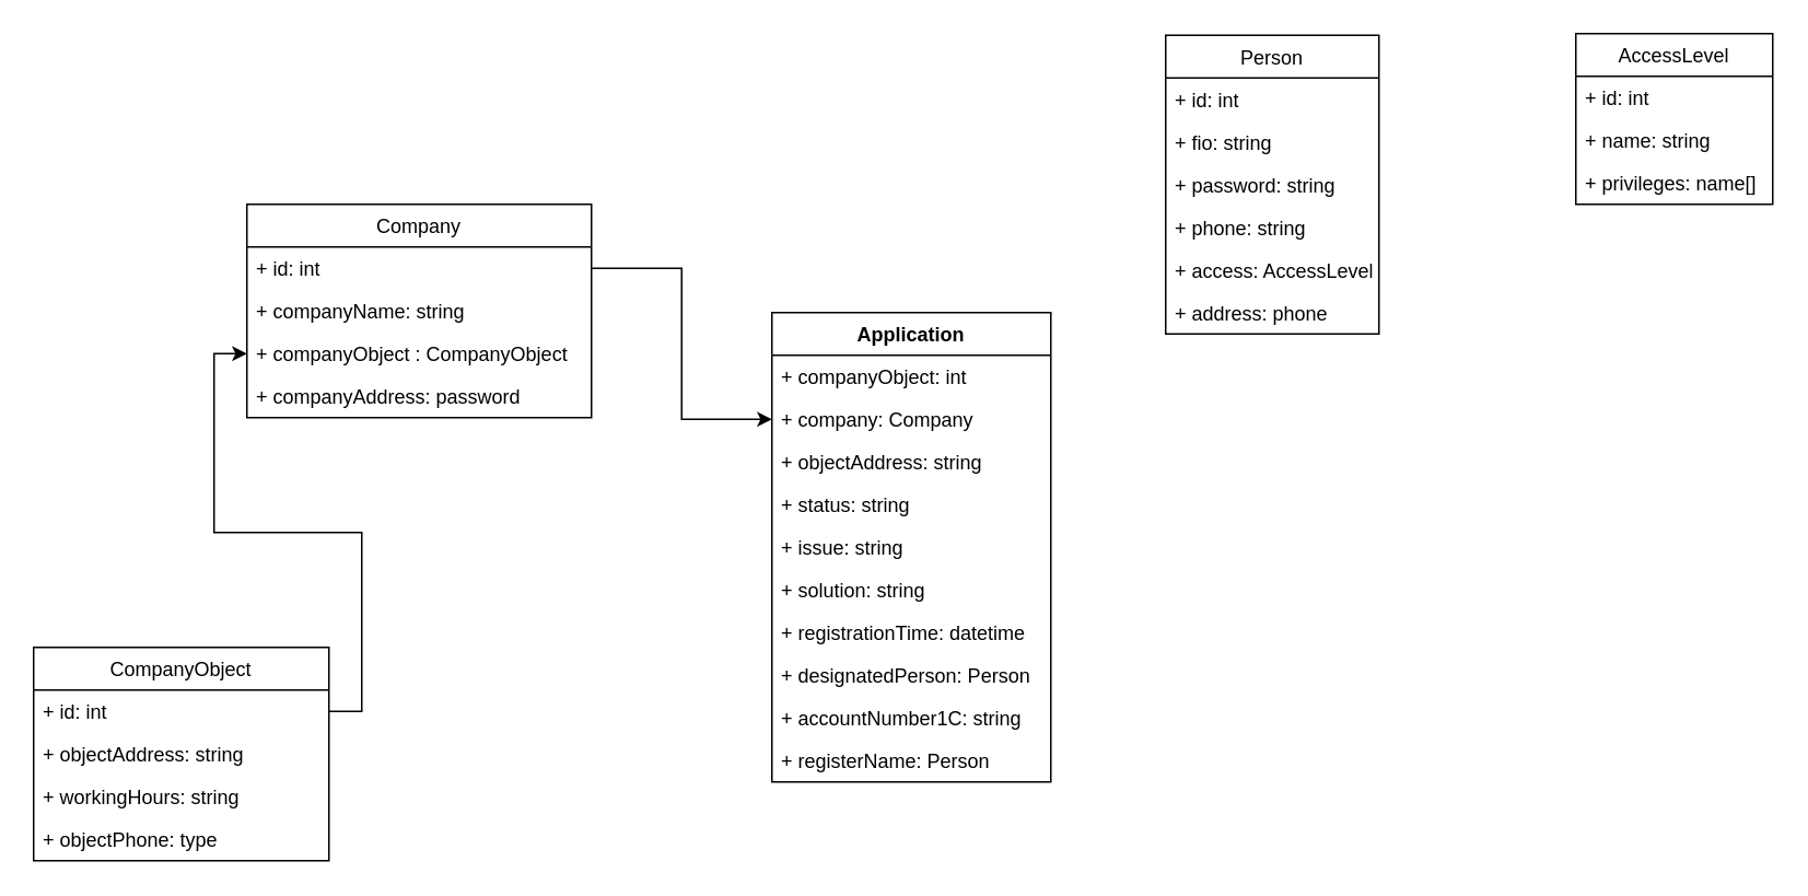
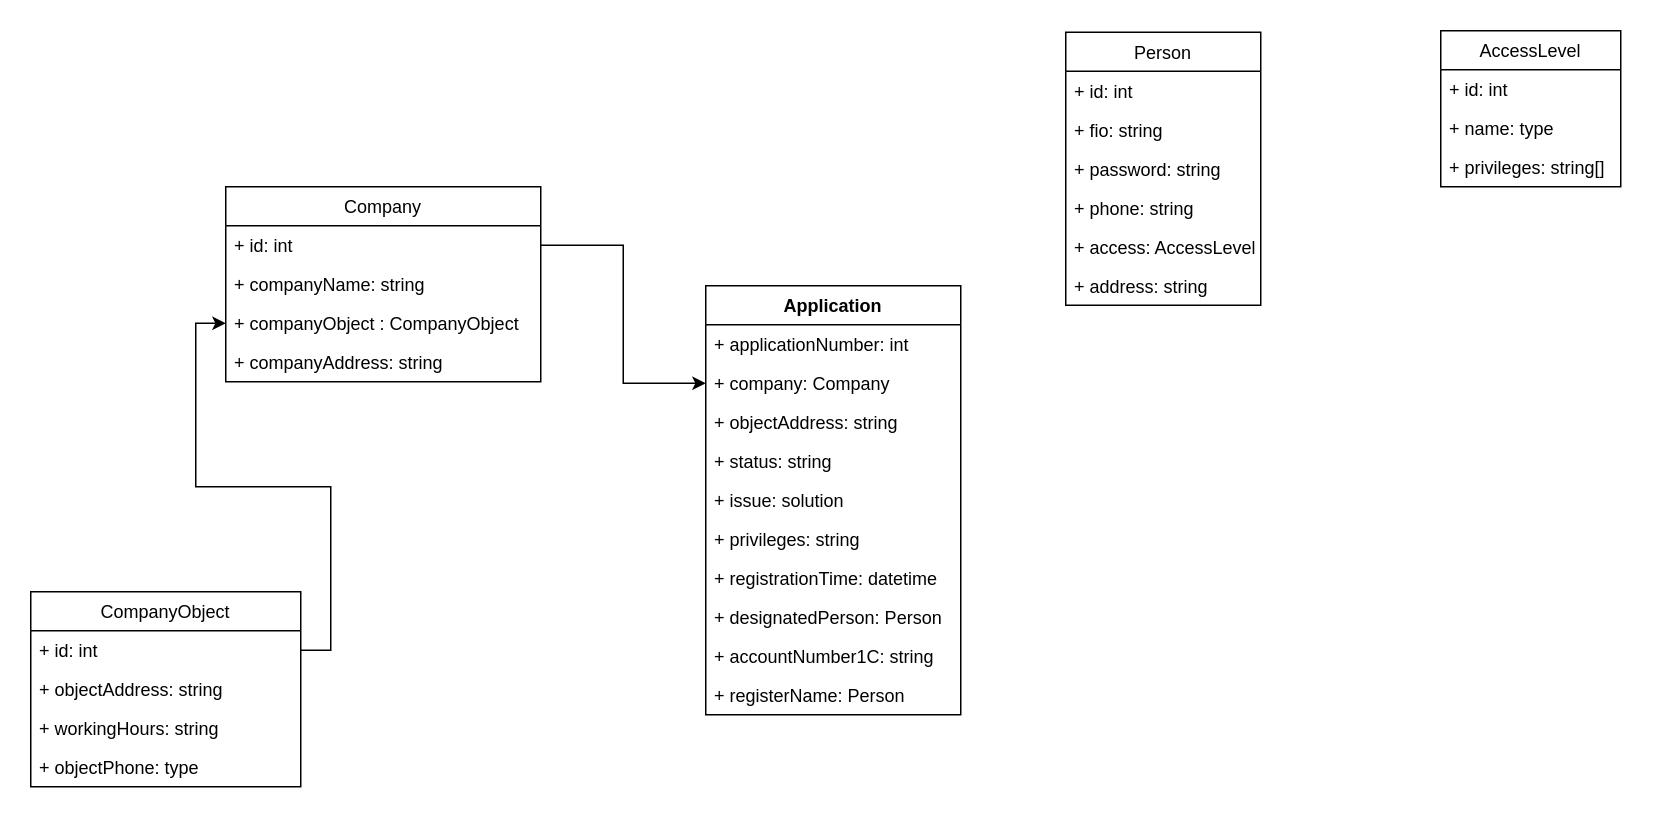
  <mxCell id="0" />
  <mxCell id="1" parent="0" />
  <mxCell id="2" value="Person" style="swimlane;fontStyle=0;childLayout=stackLayout;horizontal=1;startSize=26;fillColor=none;horizontalStack=0;resizeParent=1;resizeParentMax=0;resizeLast=0;collapsible=1;marginBottom=0;" vertex="1" parent="1"><mxGeometry x="710" y="21" width="130" height="182" as="geometry" /></mxCell>
  <mxCell id="3" value="+ id: int" style="text;strokeColor=none;fillColor=none;align=left;verticalAlign=top;spacingLeft=4;spacingRight=4;overflow=hidden;rotatable=0;points=[[0,0.5],[1,0.5]];portConstraint=eastwest;" vertex="1" parent="2"><mxGeometry y="26" width="130" height="26" as="geometry" /></mxCell>
  <mxCell id="4" value="+ fio: string" style="text;strokeColor=none;fillColor=none;align=left;verticalAlign=top;spacingLeft=4;spacingRight=4;overflow=hidden;rotatable=0;points=[[0,0.5],[1,0.5]];portConstraint=eastwest;" vertex="1" parent="2"><mxGeometry y="52" width="130" height="26" as="geometry" /></mxCell>
  <mxCell id="5" value="+ password: string" style="text;strokeColor=none;fillColor=none;align=left;verticalAlign=top;spacingLeft=4;spacingRight=4;overflow=hidden;rotatable=0;points=[[0,0.5],[1,0.5]];portConstraint=eastwest;" vertex="1" parent="2"><mxGeometry y="78" width="130" height="26" as="geometry" /></mxCell>
  <mxCell id="6" value="+ phone: string" style="text;strokeColor=none;fillColor=none;align=left;verticalAlign=top;spacingLeft=4;spacingRight=4;overflow=hidden;rotatable=0;points=[[0,0.5],[1,0.5]];portConstraint=eastwest;" vertex="1" parent="2"><mxGeometry y="104" width="130" height="26" as="geometry" /></mxCell>
  <mxCell id="7" value="+ access: AccessLevel" style="text;strokeColor=none;fillColor=none;align=left;verticalAlign=top;spacingLeft=4;spacingRight=4;overflow=hidden;rotatable=0;points=[[0,0.5],[1,0.5]];portConstraint=eastwest;" vertex="1" parent="2"><mxGeometry y="130" width="130" height="26" as="geometry" /></mxCell>
- <mxCell id="8" value="+ address: phone&#10;" style="text;strokeColor=none;fillColor=none;align=left;verticalAlign=top;spacingLeft=4;spacingRight=4;overflow=hidden;rotatable=0;points=[[0,0.5],[1,0.5]];portConstraint=eastwest;" vertex="1" parent="2"><mxGeometry y="156" width="130" height="26" as="geometry" /></mxCell>
+ <mxCell id="8" value="+ address: string&#10;" style="text;strokeColor=none;fillColor=none;align=left;verticalAlign=top;spacingLeft=4;spacingRight=4;overflow=hidden;rotatable=0;points=[[0,0.5],[1,0.5]];portConstraint=eastwest;" vertex="1" parent="2"><mxGeometry y="156" width="130" height="26" as="geometry" /></mxCell>
  <mxCell id="9" value="AccessLevel" style="swimlane;fontStyle=0;childLayout=stackLayout;horizontal=1;startSize=26;fillColor=none;horizontalStack=0;resizeParent=1;resizeParentMax=0;resizeLast=0;collapsible=1;marginBottom=0;" vertex="1" parent="1"><mxGeometry x="960" y="20" width="120" height="104" as="geometry" /></mxCell>
  <mxCell id="10" value="+ id: int" style="text;strokeColor=none;fillColor=none;align=left;verticalAlign=top;spacingLeft=4;spacingRight=4;overflow=hidden;rotatable=0;points=[[0,0.5],[1,0.5]];portConstraint=eastwest;" vertex="1" parent="9"><mxGeometry y="26" width="120" height="26" as="geometry" /></mxCell>
- <mxCell id="11" value="+ name: string" style="text;strokeColor=none;fillColor=none;align=left;verticalAlign=top;spacingLeft=4;spacingRight=4;overflow=hidden;rotatable=0;points=[[0,0.5],[1,0.5]];portConstraint=eastwest;" vertex="1" parent="9"><mxGeometry y="52" width="120" height="26" as="geometry" /></mxCell>
- <mxCell id="12" value="+ privileges: name[]" style="text;strokeColor=none;fillColor=none;align=left;verticalAlign=top;spacingLeft=4;spacingRight=4;overflow=hidden;rotatable=0;points=[[0,0.5],[1,0.5]];portConstraint=eastwest;" vertex="1" parent="9"><mxGeometry y="78" width="120" height="26" as="geometry" /></mxCell>
+ <mxCell id="11" value="+ name: type" style="text;strokeColor=none;fillColor=none;align=left;verticalAlign=top;spacingLeft=4;spacingRight=4;overflow=hidden;rotatable=0;points=[[0,0.5],[1,0.5]];portConstraint=eastwest;" vertex="1" parent="9"><mxGeometry y="52" width="120" height="26" as="geometry" /></mxCell>
+ <mxCell id="12" value="+ privileges: string[]" style="text;strokeColor=none;fillColor=none;align=left;verticalAlign=top;spacingLeft=4;spacingRight=4;overflow=hidden;rotatable=0;points=[[0,0.5],[1,0.5]];portConstraint=eastwest;" vertex="1" parent="9"><mxGeometry y="78" width="120" height="26" as="geometry" /></mxCell>
  <mxCell id="13" value="Application" style="swimlane;fontStyle=1;align=center;verticalAlign=top;childLayout=stackLayout;horizontal=1;startSize=26;horizontalStack=0;resizeParent=1;resizeParentMax=0;resizeLast=0;collapsible=1;marginBottom=0;" vertex="1" parent="1"><mxGeometry x="470" y="190" width="170" height="286" as="geometry" /></mxCell>
- <mxCell id="14" value="+ companyObject: int" style="text;strokeColor=none;fillColor=none;align=left;verticalAlign=top;spacingLeft=4;spacingRight=4;overflow=hidden;rotatable=0;points=[[0,0.5],[1,0.5]];portConstraint=eastwest;" vertex="1" parent="13"><mxGeometry y="26" width="170" height="26" as="geometry" /></mxCell>
+ <mxCell id="14" value="+ applicationNumber: int" style="text;strokeColor=none;fillColor=none;align=left;verticalAlign=top;spacingLeft=4;spacingRight=4;overflow=hidden;rotatable=0;points=[[0,0.5],[1,0.5]];portConstraint=eastwest;" vertex="1" parent="13"><mxGeometry y="26" width="170" height="26" as="geometry" /></mxCell>
  <mxCell id="15" value="+ company: Company" style="text;strokeColor=none;fillColor=none;align=left;verticalAlign=top;spacingLeft=4;spacingRight=4;overflow=hidden;rotatable=0;points=[[0,0.5],[1,0.5]];portConstraint=eastwest;" vertex="1" parent="13"><mxGeometry y="52" width="170" height="26" as="geometry" /></mxCell>
  <mxCell id="16" value="+ objectAddress: string" style="text;strokeColor=none;fillColor=none;align=left;verticalAlign=top;spacingLeft=4;spacingRight=4;overflow=hidden;rotatable=0;points=[[0,0.5],[1,0.5]];portConstraint=eastwest;" vertex="1" parent="13"><mxGeometry y="78" width="170" height="26" as="geometry" /></mxCell>
  <mxCell id="17" value="+ status: string" style="text;strokeColor=none;fillColor=none;align=left;verticalAlign=top;spacingLeft=4;spacingRight=4;overflow=hidden;rotatable=0;points=[[0,0.5],[1,0.5]];portConstraint=eastwest;" vertex="1" parent="13"><mxGeometry y="104" width="170" height="26" as="geometry" /></mxCell>
- <mxCell id="18" value="+ issue: string" style="text;strokeColor=none;fillColor=none;align=left;verticalAlign=top;spacingLeft=4;spacingRight=4;overflow=hidden;rotatable=0;points=[[0,0.5],[1,0.5]];portConstraint=eastwest;" vertex="1" parent="13"><mxGeometry y="130" width="170" height="26" as="geometry" /></mxCell>
- <mxCell id="19" value="+ solution: string" style="text;strokeColor=none;fillColor=none;align=left;verticalAlign=top;spacingLeft=4;spacingRight=4;overflow=hidden;rotatable=0;points=[[0,0.5],[1,0.5]];portConstraint=eastwest;" vertex="1" parent="13"><mxGeometry y="156" width="170" height="26" as="geometry" /></mxCell>
+ <mxCell id="18" value="+ issue: solution" style="text;strokeColor=none;fillColor=none;align=left;verticalAlign=top;spacingLeft=4;spacingRight=4;overflow=hidden;rotatable=0;points=[[0,0.5],[1,0.5]];portConstraint=eastwest;" vertex="1" parent="13"><mxGeometry y="130" width="170" height="26" as="geometry" /></mxCell>
+ <mxCell id="19" value="+ privileges: string" style="text;strokeColor=none;fillColor=none;align=left;verticalAlign=top;spacingLeft=4;spacingRight=4;overflow=hidden;rotatable=0;points=[[0,0.5],[1,0.5]];portConstraint=eastwest;" vertex="1" parent="13"><mxGeometry y="156" width="170" height="26" as="geometry" /></mxCell>
  <mxCell id="20" value="+ registrationTime: datetime" style="text;strokeColor=none;fillColor=none;align=left;verticalAlign=top;spacingLeft=4;spacingRight=4;overflow=hidden;rotatable=0;points=[[0,0.5],[1,0.5]];portConstraint=eastwest;" vertex="1" parent="13"><mxGeometry y="182" width="170" height="26" as="geometry" /></mxCell>
  <mxCell id="21" value="+ designatedPerson: Person" style="text;strokeColor=none;fillColor=none;align=left;verticalAlign=top;spacingLeft=4;spacingRight=4;overflow=hidden;rotatable=0;points=[[0,0.5],[1,0.5]];portConstraint=eastwest;" vertex="1" parent="13"><mxGeometry y="208" width="170" height="26" as="geometry" /></mxCell>
  <mxCell id="22" value="+ accountNumber1C: string" style="text;strokeColor=none;fillColor=none;align=left;verticalAlign=top;spacingLeft=4;spacingRight=4;overflow=hidden;rotatable=0;points=[[0,0.5],[1,0.5]];portConstraint=eastwest;" vertex="1" parent="13"><mxGeometry y="234" width="170" height="26" as="geometry" /></mxCell>
  <mxCell id="23" value="+ registerName: Person" style="text;strokeColor=none;fillColor=none;align=left;verticalAlign=top;spacingLeft=4;spacingRight=4;overflow=hidden;rotatable=0;points=[[0,0.5],[1,0.5]];portConstraint=eastwest;" vertex="1" parent="13"><mxGeometry y="260" width="170" height="26" as="geometry" /></mxCell>
  <mxCell id="24" value="Company" style="swimlane;fontStyle=0;childLayout=stackLayout;horizontal=1;startSize=26;fillColor=none;horizontalStack=0;resizeParent=1;resizeParentMax=0;resizeLast=0;collapsible=1;marginBottom=0;" vertex="1" parent="1"><mxGeometry x="150" y="124" width="210" height="130" as="geometry" /></mxCell>
  <mxCell id="25" value="+ id: int" style="text;strokeColor=none;fillColor=none;align=left;verticalAlign=top;spacingLeft=4;spacingRight=4;overflow=hidden;rotatable=0;points=[[0,0.5],[1,0.5]];portConstraint=eastwest;" vertex="1" parent="24"><mxGeometry y="26" width="210" height="26" as="geometry" /></mxCell>
  <mxCell id="26" value="+ companyName: string" style="text;strokeColor=none;fillColor=none;align=left;verticalAlign=top;spacingLeft=4;spacingRight=4;overflow=hidden;rotatable=0;points=[[0,0.5],[1,0.5]];portConstraint=eastwest;" vertex="1" parent="24"><mxGeometry y="52" width="210" height="26" as="geometry" /></mxCell>
  <mxCell id="27" value="+ companyObject : CompanyObject" style="text;strokeColor=none;fillColor=none;align=left;verticalAlign=top;spacingLeft=4;spacingRight=4;overflow=hidden;rotatable=0;points=[[0,0.5],[1,0.5]];portConstraint=eastwest;" vertex="1" parent="24"><mxGeometry y="78" width="210" height="26" as="geometry" /></mxCell>
- <mxCell id="28" value="+ companyAddress: password" style="text;strokeColor=none;fillColor=none;align=left;verticalAlign=top;spacingLeft=4;spacingRight=4;overflow=hidden;rotatable=0;points=[[0,0.5],[1,0.5]];portConstraint=eastwest;" vertex="1" parent="24"><mxGeometry y="104" width="210" height="26" as="geometry" /></mxCell>
+ <mxCell id="28" value="+ companyAddress: string" style="text;strokeColor=none;fillColor=none;align=left;verticalAlign=top;spacingLeft=4;spacingRight=4;overflow=hidden;rotatable=0;points=[[0,0.5],[1,0.5]];portConstraint=eastwest;" vertex="1" parent="24"><mxGeometry y="104" width="210" height="26" as="geometry" /></mxCell>
  <mxCell id="29" style="edgeStyle=orthogonalEdgeStyle;rounded=0;orthogonalLoop=1;jettySize=auto;html=1;" edge="1" parent="1" source="25" target="15"><mxGeometry relative="1" as="geometry" /></mxCell>
  <mxCell id="30" value="CompanyObject" style="swimlane;fontStyle=0;childLayout=stackLayout;horizontal=1;startSize=26;fillColor=none;horizontalStack=0;resizeParent=1;resizeParentMax=0;resizeLast=0;collapsible=1;marginBottom=0;" vertex="1" parent="1"><mxGeometry x="20" y="394" width="180" height="130" as="geometry" /></mxCell>
  <mxCell id="31" value="+ id: int" style="text;strokeColor=none;fillColor=none;align=left;verticalAlign=top;spacingLeft=4;spacingRight=4;overflow=hidden;rotatable=0;points=[[0,0.5],[1,0.5]];portConstraint=eastwest;" vertex="1" parent="30"><mxGeometry y="26" width="180" height="26" as="geometry" /></mxCell>
  <mxCell id="32" value="+ objectAddress: string" style="text;strokeColor=none;fillColor=none;align=left;verticalAlign=top;spacingLeft=4;spacingRight=4;overflow=hidden;rotatable=0;points=[[0,0.5],[1,0.5]];portConstraint=eastwest;" vertex="1" parent="30"><mxGeometry y="52" width="180" height="26" as="geometry" /></mxCell>
  <mxCell id="33" value="+ workingHours: string" style="text;strokeColor=none;fillColor=none;align=left;verticalAlign=top;spacingLeft=4;spacingRight=4;overflow=hidden;rotatable=0;points=[[0,0.5],[1,0.5]];portConstraint=eastwest;" vertex="1" parent="30"><mxGeometry y="78" width="180" height="26" as="geometry" /></mxCell>
  <mxCell id="34" value="+ objectPhone: type" style="text;strokeColor=none;fillColor=none;align=left;verticalAlign=top;spacingLeft=4;spacingRight=4;overflow=hidden;rotatable=0;points=[[0,0.5],[1,0.5]];portConstraint=eastwest;" vertex="1" parent="30"><mxGeometry y="104" width="180" height="26" as="geometry" /></mxCell>
  <mxCell id="35" style="edgeStyle=orthogonalEdgeStyle;rounded=0;orthogonalLoop=1;jettySize=auto;html=1;" edge="1" parent="1" source="31" target="27"><mxGeometry relative="1" as="geometry" /></mxCell>
